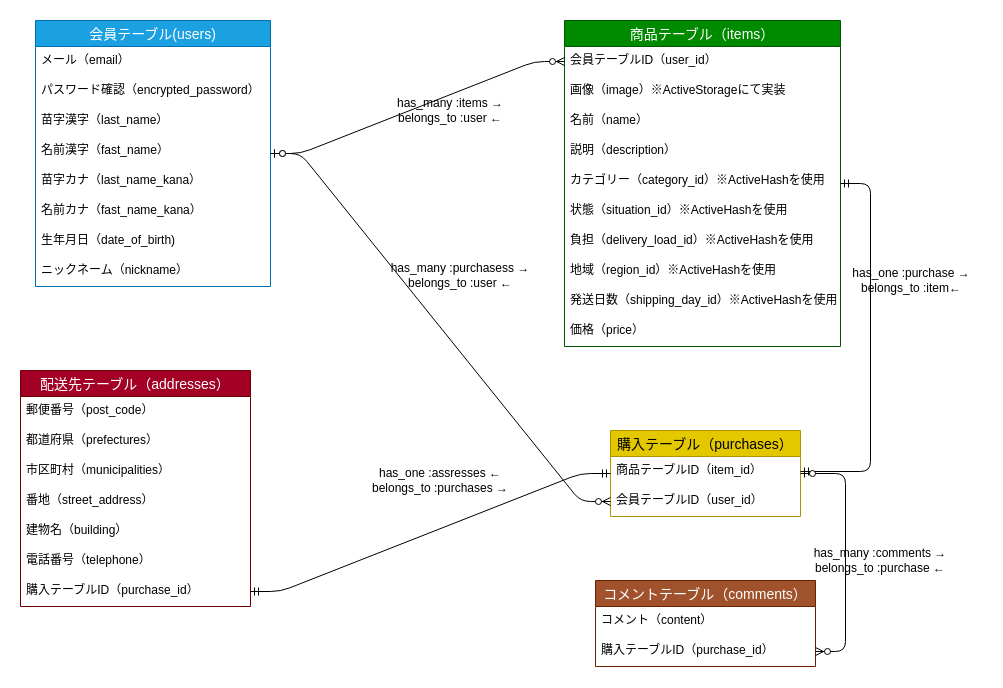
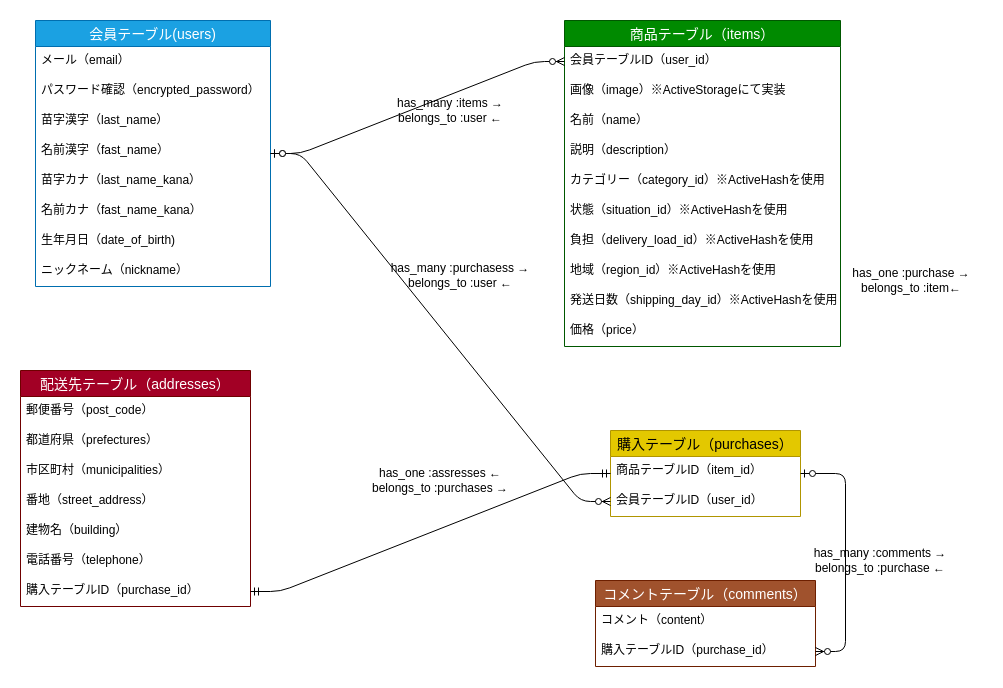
  <mxCell id="0" />
  <mxCell id="1" parent="0" />
  <mxCell id="2" value="会員テーブル(users)" style="swimlane;fontStyle=0;childLayout=stackLayout;horizontal=1;startSize=26;horizontalStack=0;resizeParent=1;resizeParentMax=0;resizeLast=0;collapsible=1;marginBottom=0;align=center;fontSize=14;strokeColor=#006EAF;fillColor=#1ba1e2;fontColor=#ffffff;" parent="1" vertex="1"><mxGeometry x="35" y="20" width="235" height="266" as="geometry"><mxRectangle x="80" y="170" width="60" height="30" as="alternateBounds" /></mxGeometry></mxCell>
  <mxCell id="3" value="メール（email）" style="text;strokeColor=none;fillColor=none;spacingLeft=4;spacingRight=4;overflow=hidden;rotatable=0;points=[[0,0.5],[1,0.5]];portConstraint=eastwest;fontSize=12;" parent="2" vertex="1"><mxGeometry y="26" width="235" height="30" as="geometry" /></mxCell>
  <mxCell id="4" value="パスワード確認（encrypted_password）" style="text;strokeColor=none;fillColor=none;spacingLeft=4;spacingRight=4;overflow=hidden;rotatable=0;points=[[0,0.5],[1,0.5]];portConstraint=eastwest;fontSize=12;" parent="2" vertex="1"><mxGeometry y="56" width="235" height="30" as="geometry" /></mxCell>
  <mxCell id="5" value="苗字漢字（last_name）" style="text;strokeColor=none;fillColor=none;spacingLeft=4;spacingRight=4;overflow=hidden;rotatable=0;points=[[0,0.5],[1,0.5]];portConstraint=eastwest;fontSize=12;" parent="2" vertex="1"><mxGeometry y="86" width="235" height="30" as="geometry" /></mxCell>
  <mxCell id="6" value="名前漢字（fast_name）" style="text;strokeColor=none;fillColor=none;spacingLeft=4;spacingRight=4;overflow=hidden;rotatable=0;points=[[0,0.5],[1,0.5]];portConstraint=eastwest;fontSize=12;" parent="2" vertex="1"><mxGeometry y="116" width="235" height="30" as="geometry" /></mxCell>
  <mxCell id="7" value="苗字カナ（last_name_kana）" style="text;strokeColor=none;fillColor=none;spacingLeft=4;spacingRight=4;overflow=hidden;rotatable=0;points=[[0,0.5],[1,0.5]];portConstraint=eastwest;fontSize=12;" parent="2" vertex="1"><mxGeometry y="146" width="235" height="30" as="geometry" /></mxCell>
  <mxCell id="8" value="名前カナ（fast_name_kana）" style="text;strokeColor=none;fillColor=none;spacingLeft=4;spacingRight=4;overflow=hidden;rotatable=0;points=[[0,0.5],[1,0.5]];portConstraint=eastwest;fontSize=12;" parent="2" vertex="1"><mxGeometry y="176" width="235" height="30" as="geometry" /></mxCell>
  <mxCell id="9" value="生年月日（date_of_birth)" style="text;strokeColor=none;fillColor=none;spacingLeft=4;spacingRight=4;overflow=hidden;rotatable=0;points=[[0,0.5],[1,0.5]];portConstraint=eastwest;fontSize=12;" parent="2" vertex="1"><mxGeometry y="206" width="235" height="30" as="geometry" /></mxCell>
  <mxCell id="10" value="ニックネーム（nickname）" style="text;strokeColor=none;fillColor=none;spacingLeft=4;spacingRight=4;overflow=hidden;rotatable=0;points=[[0,0.5],[1,0.5]];portConstraint=eastwest;fontSize=12;" parent="2" vertex="1"><mxGeometry y="236" width="235" height="30" as="geometry" /></mxCell>
  <mxCell id="11" value="商品テーブル（items）" style="swimlane;fontStyle=0;childLayout=stackLayout;horizontal=1;startSize=26;horizontalStack=0;resizeParent=1;resizeParentMax=0;resizeLast=0;collapsible=1;marginBottom=0;align=center;fontSize=14;fillColor=#008a00;fontColor=#ffffff;strokeColor=#005700;" parent="1" vertex="1"><mxGeometry x="564" y="20" width="276" height="326" as="geometry" /></mxCell>
  <mxCell id="12" value="会員テーブルID（user_id）" style="text;strokeColor=none;fillColor=none;spacingLeft=4;spacingRight=4;overflow=hidden;rotatable=0;points=[[0,0.5],[1,0.5]];portConstraint=eastwest;fontSize=12;" parent="11" vertex="1"><mxGeometry y="26" width="276" height="30" as="geometry" /></mxCell>
  <mxCell id="13" value="画像（image）※ActiveStorageにて実装" style="text;strokeColor=none;fillColor=none;spacingLeft=4;spacingRight=4;overflow=hidden;rotatable=0;points=[[0,0.5],[1,0.5]];portConstraint=eastwest;fontSize=12;" parent="11" vertex="1"><mxGeometry y="56" width="276" height="30" as="geometry" /></mxCell>
  <mxCell id="14" value="名前（name）" style="text;strokeColor=none;fillColor=none;spacingLeft=4;spacingRight=4;overflow=hidden;rotatable=0;points=[[0,0.5],[1,0.5]];portConstraint=eastwest;fontSize=12;" parent="11" vertex="1"><mxGeometry y="86" width="276" height="30" as="geometry" /></mxCell>
  <mxCell id="15" value="説明（description）" style="text;strokeColor=none;fillColor=none;spacingLeft=4;spacingRight=4;overflow=hidden;rotatable=0;points=[[0,0.5],[1,0.5]];portConstraint=eastwest;fontSize=12;" parent="11" vertex="1"><mxGeometry y="116" width="276" height="30" as="geometry" /></mxCell>
  <mxCell id="16" value="カテゴリー（category_id）※ActiveHashを使用" style="text;strokeColor=none;fillColor=none;spacingLeft=4;spacingRight=4;overflow=hidden;rotatable=0;points=[[0,0.5],[1,0.5]];portConstraint=eastwest;fontSize=12;" parent="11" vertex="1"><mxGeometry y="146" width="276" height="30" as="geometry" /></mxCell>
  <mxCell id="17" value="状態（situation_id）※ActiveHashを使用" style="text;strokeColor=none;fillColor=none;spacingLeft=4;spacingRight=4;overflow=hidden;rotatable=0;points=[[0,0.5],[1,0.5]];portConstraint=eastwest;fontSize=12;" parent="11" vertex="1"><mxGeometry y="176" width="276" height="30" as="geometry" /></mxCell>
  <mxCell id="18" value="負担（delivery_load_id）※ActiveHashを使用" style="text;strokeColor=none;fillColor=none;spacingLeft=4;spacingRight=4;overflow=hidden;rotatable=0;points=[[0,0.5],[1,0.5]];portConstraint=eastwest;fontSize=12;" parent="11" vertex="1"><mxGeometry y="206" width="276" height="30" as="geometry" /></mxCell>
  <mxCell id="19" value="地域（region_id）※ActiveHashを使用" style="text;strokeColor=none;fillColor=none;spacingLeft=4;spacingRight=4;overflow=hidden;rotatable=0;points=[[0,0.5],[1,0.5]];portConstraint=eastwest;fontSize=12;" parent="11" vertex="1"><mxGeometry y="236" width="276" height="30" as="geometry" /></mxCell>
  <mxCell id="20" value="発送日数（shipping_day_id）※ActiveHashを使用" style="text;strokeColor=none;fillColor=none;spacingLeft=4;spacingRight=4;overflow=hidden;rotatable=0;points=[[0,0.5],[1,0.5]];portConstraint=eastwest;fontSize=12;" parent="11" vertex="1"><mxGeometry y="266" width="276" height="30" as="geometry" /></mxCell>
  <mxCell id="21" value="価格（price）" style="text;strokeColor=none;fillColor=none;spacingLeft=4;spacingRight=4;overflow=hidden;rotatable=0;points=[[0,0.5],[1,0.5]];portConstraint=eastwest;fontSize=12;" parent="11" vertex="1"><mxGeometry y="296" width="276" height="30" as="geometry" /></mxCell>
  <mxCell id="22" value="購入テーブル（purchases）" style="swimlane;fontStyle=0;childLayout=stackLayout;horizontal=1;startSize=26;horizontalStack=0;resizeParent=1;resizeParentMax=0;resizeLast=0;collapsible=1;marginBottom=0;align=center;fontSize=14;fillColor=#e3c800;fontColor=#000000;strokeColor=#B09500;" parent="1" vertex="1"><mxGeometry x="610" y="430" width="190" height="86" as="geometry" /></mxCell>
  <mxCell id="23" value="商品テーブルID（item_id）" style="text;strokeColor=none;fillColor=none;spacingLeft=4;spacingRight=4;overflow=hidden;rotatable=0;points=[[0,0.5],[1,0.5]];portConstraint=eastwest;fontSize=12;" parent="22" vertex="1"><mxGeometry y="26" width="190" height="30" as="geometry" /></mxCell>
  <mxCell id="24" value="会員テーブルID（user_id）" style="text;strokeColor=none;fillColor=none;spacingLeft=4;spacingRight=4;overflow=hidden;rotatable=0;points=[[0,0.5],[1,0.5]];portConstraint=eastwest;fontSize=12;" parent="22" vertex="1"><mxGeometry y="56" width="190" height="30" as="geometry" /></mxCell>
  <mxCell id="25" value="コメントテーブル（comments）" style="swimlane;fontStyle=0;childLayout=stackLayout;horizontal=1;startSize=26;horizontalStack=0;resizeParent=1;resizeParentMax=0;resizeLast=0;collapsible=1;marginBottom=0;align=center;fontSize=14;fillColor=#a0522d;fontColor=#ffffff;strokeColor=#6D1F00;" parent="1" vertex="1"><mxGeometry x="595" y="580" width="220" height="86" as="geometry" /></mxCell>
  <mxCell id="26" value="コメント（content）" style="text;strokeColor=none;fillColor=none;spacingLeft=4;spacingRight=4;overflow=hidden;rotatable=0;points=[[0,0.5],[1,0.5]];portConstraint=eastwest;fontSize=12;" parent="25" vertex="1"><mxGeometry y="26" width="220" height="30" as="geometry" /></mxCell>
  <mxCell id="27" value="購入テーブルID（purchase_id）" style="text;strokeColor=none;fillColor=none;spacingLeft=4;spacingRight=4;overflow=hidden;rotatable=0;points=[[0,0.5],[1,0.5]];portConstraint=eastwest;fontSize=12;" parent="25" vertex="1"><mxGeometry y="56" width="220" height="30" as="geometry" /></mxCell>
  <mxCell id="28" value="配送先テーブル（addresses）" style="swimlane;fontStyle=0;childLayout=stackLayout;horizontal=1;startSize=26;horizontalStack=0;resizeParent=1;resizeParentMax=0;resizeLast=0;collapsible=1;marginBottom=0;align=center;fontSize=14;fillColor=#a20025;fontColor=#ffffff;strokeColor=#6F0000;" parent="1" vertex="1"><mxGeometry x="20" y="370" width="230" height="236" as="geometry" /></mxCell>
  <mxCell id="29" value="郵便番号（post_code）" style="text;strokeColor=none;fillColor=none;spacingLeft=4;spacingRight=4;overflow=hidden;rotatable=0;points=[[0,0.5],[1,0.5]];portConstraint=eastwest;fontSize=12;" parent="28" vertex="1"><mxGeometry y="26" width="230" height="30" as="geometry" /></mxCell>
  <mxCell id="30" value="都道府県（prefectures）" style="text;strokeColor=none;fillColor=none;spacingLeft=4;spacingRight=4;overflow=hidden;rotatable=0;points=[[0,0.5],[1,0.5]];portConstraint=eastwest;fontSize=12;" parent="28" vertex="1"><mxGeometry y="56" width="230" height="30" as="geometry" /></mxCell>
  <mxCell id="31" value="市区町村（municipalities）" style="text;strokeColor=none;fillColor=none;spacingLeft=4;spacingRight=4;overflow=hidden;rotatable=0;points=[[0,0.5],[1,0.5]];portConstraint=eastwest;fontSize=12;" parent="28" vertex="1"><mxGeometry y="86" width="230" height="30" as="geometry" /></mxCell>
  <mxCell id="32" value="番地（street_address）" style="text;strokeColor=none;fillColor=none;spacingLeft=4;spacingRight=4;overflow=hidden;rotatable=0;points=[[0,0.5],[1,0.5]];portConstraint=eastwest;fontSize=12;" parent="28" vertex="1"><mxGeometry y="116" width="230" height="30" as="geometry" /></mxCell>
  <mxCell id="33" value="建物名（building）" style="text;strokeColor=none;fillColor=none;spacingLeft=4;spacingRight=4;overflow=hidden;rotatable=0;points=[[0,0.5],[1,0.5]];portConstraint=eastwest;fontSize=12;" parent="28" vertex="1"><mxGeometry y="146" width="230" height="30" as="geometry" /></mxCell>
  <mxCell id="34" value="電話番号（telephone）" style="text;strokeColor=none;fillColor=none;spacingLeft=4;spacingRight=4;overflow=hidden;rotatable=0;points=[[0,0.5],[1,0.5]];portConstraint=eastwest;fontSize=12;" parent="28" vertex="1"><mxGeometry y="176" width="230" height="30" as="geometry" /></mxCell>
  <mxCell id="35" value="購入テーブルID（purchase_id）" style="text;strokeColor=none;fillColor=none;spacingLeft=4;spacingRight=4;overflow=hidden;rotatable=0;points=[[0,0.5],[1,0.5]];portConstraint=eastwest;fontSize=12;" parent="28" vertex="1"><mxGeometry y="206" width="230" height="30" as="geometry" /></mxCell>
  <mxCell id="36" value="" style="edgeStyle=entityRelationEdgeStyle;fontSize=12;html=1;endArrow=ERzeroToMany;startArrow=ERzeroToOne;entryX=0;entryY=0.5;entryDx=0;entryDy=0;" parent="1" source="2" target="12" edge="1"><mxGeometry width="100" height="100" relative="1" as="geometry"><mxPoint x="320" y="80" as="sourcePoint" /><mxPoint x="420" y="-20" as="targetPoint" /></mxGeometry></mxCell>
  <mxCell id="37" value="" style="edgeStyle=entityRelationEdgeStyle;fontSize=12;html=1;endArrow=ERzeroToMany;startArrow=ERzeroToOne;" parent="1" source="2" target="24" edge="1"><mxGeometry width="100" height="100" relative="1" as="geometry"><mxPoint x="242.5" y="5" as="sourcePoint" /><mxPoint x="607.5" y="108" as="targetPoint" /></mxGeometry></mxCell>
- <mxCell id="38" value="" style="edgeStyle=entityRelationEdgeStyle;fontSize=12;html=1;endArrow=ERmandOne;startArrow=ERmandOne;" parent="1" source="23" target="11" edge="1"><mxGeometry width="100" height="100" relative="1" as="geometry"><mxPoint x="550" y="400" as="sourcePoint" /><mxPoint x="650" y="300" as="targetPoint" /></mxGeometry></mxCell>
  <mxCell id="39" value="" style="edgeStyle=entityRelationEdgeStyle;fontSize=12;html=1;endArrow=ERzeroToMany;startArrow=ERzeroToOne;" parent="1" source="22" target="27" edge="1"><mxGeometry width="100" height="100" relative="1" as="geometry"><mxPoint x="690" y="397" as="sourcePoint" /><mxPoint x="1065" y="320" as="targetPoint" /></mxGeometry></mxCell>
  <mxCell id="40" value="has_many :items →&lt;br&gt;belongs_to :user ←" style="text;html=1;strokeColor=none;fillColor=none;align=center;verticalAlign=middle;whiteSpace=wrap;rounded=0;" parent="1" vertex="1"><mxGeometry x="380" y="100" width="140" height="20" as="geometry" /></mxCell>
  <mxCell id="41" value="has_many :purchasess →&lt;br&gt;belongs_to :user ←" style="text;html=1;strokeColor=none;fillColor=none;align=center;verticalAlign=middle;whiteSpace=wrap;rounded=0;" parent="1" vertex="1"><mxGeometry x="380" y="265" width="160" height="20" as="geometry" /></mxCell>
  <mxCell id="42" value="has_many :comments →&lt;br&gt;belongs_to :purchase ←" style="text;html=1;strokeColor=none;fillColor=none;align=center;verticalAlign=middle;whiteSpace=wrap;rounded=0;" parent="1" vertex="1"><mxGeometry x="810" y="550" width="140" height="20" as="geometry" /></mxCell>
  <mxCell id="43" value="has_one :assresses ←&lt;br&gt;belongs_to :purchases →" style="text;html=1;strokeColor=none;fillColor=none;align=center;verticalAlign=middle;whiteSpace=wrap;rounded=0;" parent="1" vertex="1"><mxGeometry x="370" y="470" width="140" height="20" as="geometry" /></mxCell>
  <mxCell id="44" value="has_one :purchase →&lt;br&gt;belongs_to :item←" style="text;html=1;strokeColor=none;fillColor=none;align=center;verticalAlign=middle;whiteSpace=wrap;rounded=0;" parent="1" vertex="1"><mxGeometry x="841" y="270" width="140" height="20" as="geometry" /></mxCell>
  <mxCell id="45" value="" style="edgeStyle=entityRelationEdgeStyle;fontSize=12;html=1;endArrow=ERmandOne;startArrow=ERmandOne;" edge="1" parent="1" source="35" target="22"><mxGeometry width="100" height="100" relative="1" as="geometry"><mxPoint x="366" y="758" as="sourcePoint" /><mxPoint x="350" y="470" as="targetPoint" /></mxGeometry></mxCell>
